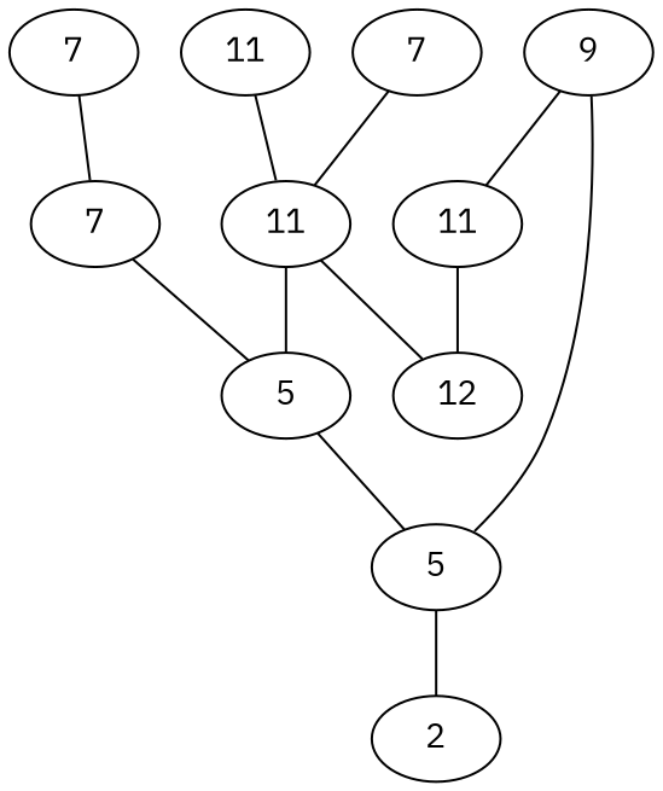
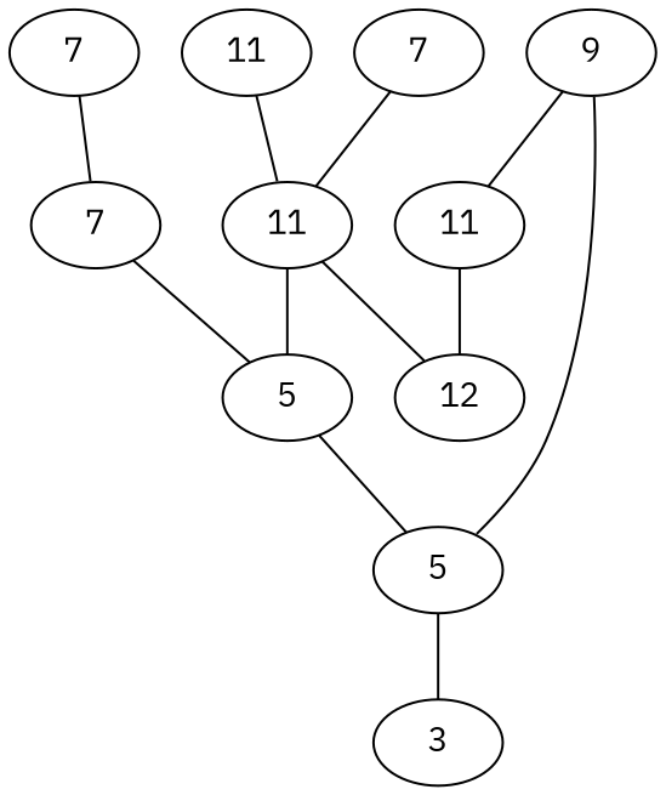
  graph {
    fontname="IBM Plex Mono"
    node [fontname="IBM Plex Mono"]
    edge [fontname="IBM Plex Mono"]
    n1 [label=7]
    n2 [label=7]
    n3 [label=5]
    n4 [label=5]
    n5 [label=9]
    n6 [label=11]
-   n7 [label=2]
+   n7 [label=3]
    n8 [label=12]
    n9 [label=7]
    n10 [label=11]
    n11 [label=11]
    n1 -- n2
    n2 -- n3
    n3 -- n4
    n4 -- n7
    n5 -- n4
    n5 -- n6
    n6 -- n8
    n9 -- n10
    n10 -- n3
    n10 -- n8
    n11 -- n10
  }
